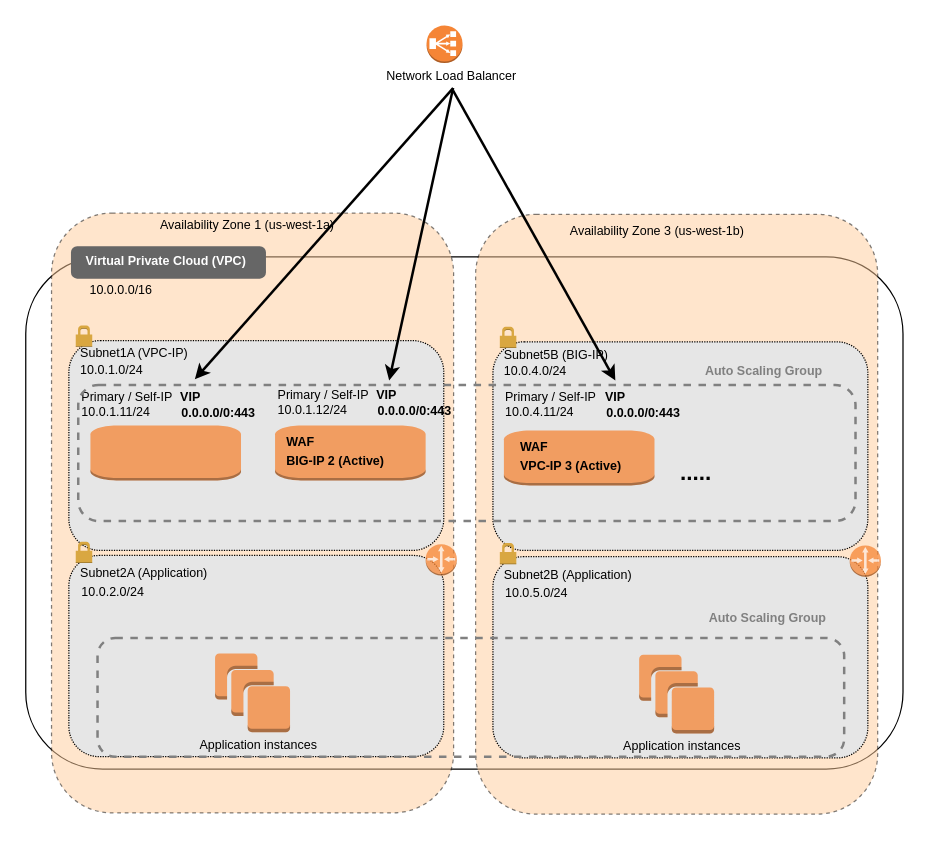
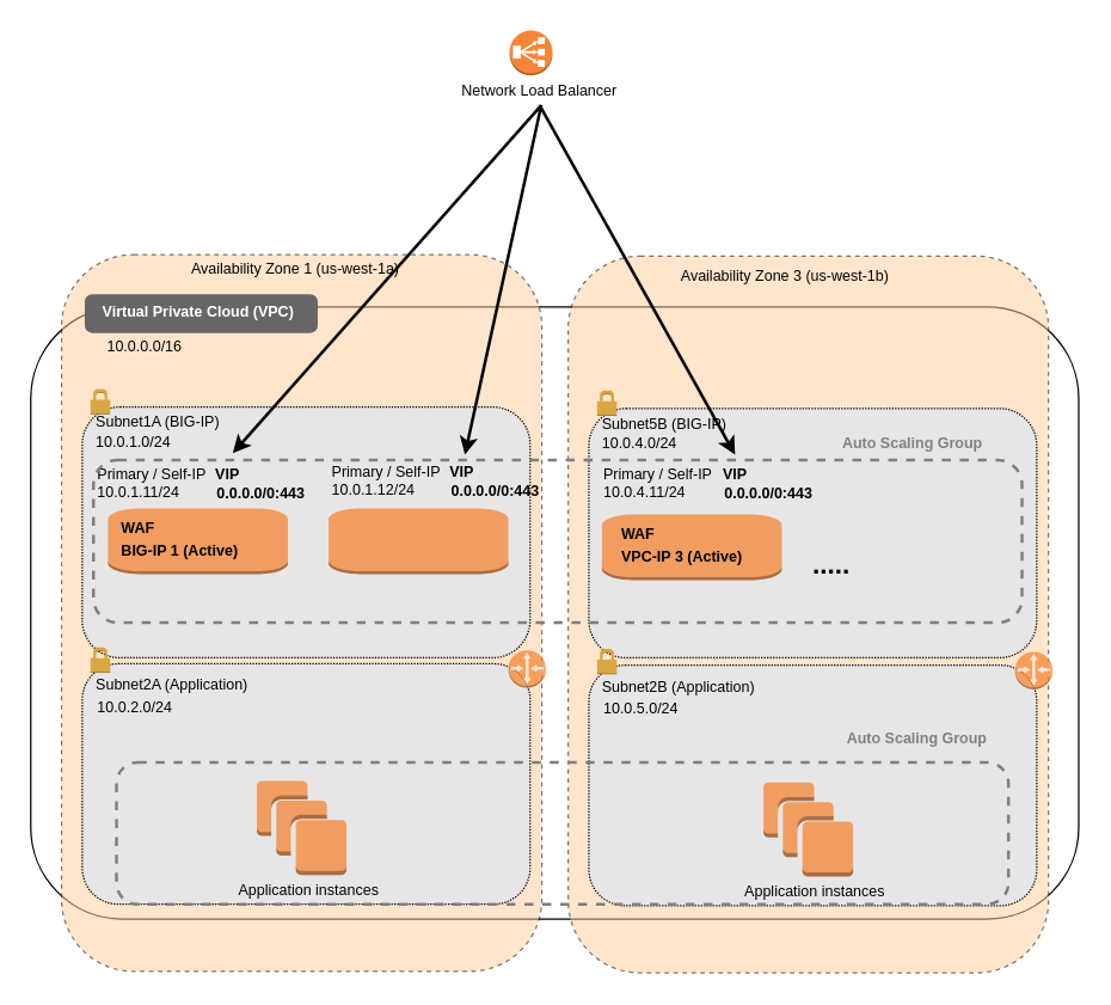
  <mxCell id="0" />
  <mxCell id="1" parent="0" />
  <mxCell id="2" value="" style="rounded=1;whiteSpace=wrap;html=1;" parent="1" vertex="1"><mxGeometry x="20" y="205" width="702" height="410" as="geometry" /></mxCell>
  <mxCell id="3" value="" style="rounded=1;whiteSpace=wrap;html=1;dashed=1;fillColor=#FFCC99;opacity=50;" parent="1" vertex="1"><mxGeometry x="40.63" y="170" width="321.75" height="480" as="geometry" /></mxCell>
  <mxCell id="4" value="" style="rounded=1;whiteSpace=wrap;html=1;dashed=1;dashPattern=1 1;fillColor=#E6E6E6;" parent="1" vertex="1"><mxGeometry x="54.5" y="272" width="300" height="168" as="geometry" /></mxCell>
  <mxCell id="5" value="" style="rounded=1;whiteSpace=wrap;html=1;dashed=1;dashPattern=1 1;fillColor=#E6E6E6;" parent="1" vertex="1"><mxGeometry x="54.5" y="444" width="300" height="161" as="geometry" /></mxCell>
  <mxCell id="6" value="&lt;font style=&quot;font-size: 10px&quot;&gt;Availability Zone 1 (us-west-1a)&lt;/font&gt;" style="text;html=1;align=center;verticalAlign=middle;resizable=0;points=[];autosize=1;" parent="1" vertex="1"><mxGeometry x="121.954" y="168.999" width="150" height="20" as="geometry" /></mxCell>
- <mxCell id="7" value="&lt;font style=&quot;font-size: 10px&quot;&gt;Subnet1A (VPC-IP)&lt;/font&gt;" style="text;html=1;align=left;verticalAlign=middle;resizable=0;points=[];autosize=1;" parent="1" vertex="1"><mxGeometry x="62.004" y="271.999" width="100" height="20" as="geometry" /></mxCell>
+ <mxCell id="7" value="&lt;font style=&quot;font-size: 10px&quot;&gt;Subnet1A (BIG-IP)&lt;/font&gt;" style="text;html=1;align=left;verticalAlign=middle;resizable=0;points=[];autosize=1;" parent="1" vertex="1"><mxGeometry x="62.004" y="271.999" width="100" height="20" as="geometry" /></mxCell>
  <mxCell id="8" value="&lt;font style=&quot;font-size: 10px&quot;&gt;10.0.1.0/24&lt;/font&gt;" style="text;html=1;align=left;verticalAlign=middle;resizable=0;points=[];autosize=1;" parent="1" vertex="1"><mxGeometry x="62.004" y="284.999" width="70" height="20" as="geometry" /></mxCell>
  <mxCell id="9" value="&lt;font style=&quot;font-size: 10px&quot;&gt;Subnet2A (Application)&lt;/font&gt;" style="text;html=1;align=left;verticalAlign=middle;resizable=0;points=[];autosize=1;" parent="1" vertex="1"><mxGeometry x="62.004" y="447.999" width="120" height="20" as="geometry" /></mxCell>
  <mxCell id="10" value="&lt;font style=&quot;font-size: 10px&quot;&gt;10.0.2.0/24&lt;/font&gt;" style="text;html=1;align=left;verticalAlign=middle;resizable=0;points=[];autosize=1;" parent="1" vertex="1"><mxGeometry x="63.054" y="463.499" width="70" height="20" as="geometry" /></mxCell>
  <mxCell id="11" value="&lt;font style=&quot;font-size: 10px&quot;&gt;10.0.0.0/16&lt;/font&gt;" style="text;html=1;align=center;verticalAlign=middle;resizable=0;points=[];autosize=1;" parent="1" vertex="1"><mxGeometry x="61.004" y="220.999" width="70" height="20" as="geometry" /></mxCell>
  <mxCell id="12" value="&lt;font style=&quot;font-size: 10px&quot;&gt;10.0.1.11/24&lt;/font&gt;" style="text;html=1;align=left;verticalAlign=middle;resizable=0;points=[];autosize=1;" parent="1" vertex="1"><mxGeometry x="63.054" y="318.999" width="70" height="20" as="geometry" /></mxCell>
  <mxCell id="13" value="&lt;font style=&quot;font-size: 10px&quot;&gt;Primary / Self-IP&lt;/font&gt;" style="text;html=1;align=left;verticalAlign=middle;resizable=0;points=[];autosize=1;" parent="1" vertex="1"><mxGeometry x="63.054" y="306.999" width="90" height="20" as="geometry" /></mxCell>
  <mxCell id="14" value="&lt;font style=&quot;font-size: 10px&quot;&gt;&lt;span&gt;0.0.0.0/0:443&lt;/span&gt;&lt;/font&gt;" style="text;html=1;align=left;verticalAlign=middle;resizable=0;points=[];autosize=1;fontStyle=1" parent="1" vertex="1"><mxGeometry x="143.054" y="319.999" width="70" height="20" as="geometry" /></mxCell>
  <mxCell id="15" value="&lt;span style=&quot;font-size: 10px&quot;&gt;VIP&lt;/span&gt;" style="text;html=1;align=left;verticalAlign=middle;resizable=0;points=[];autosize=1;fontStyle=1" parent="1" vertex="1"><mxGeometry x="142.054" y="306.999" width="30" height="20" as="geometry" /></mxCell>
  <mxCell id="16" value="" style="outlineConnect=0;dashed=0;verticalLabelPosition=bottom;verticalAlign=top;align=center;html=1;shape=mxgraph.aws3.router;fillColor=#F58536;dashPattern=1 1;strokeColor=#FF0000;strokeWidth=3;fontColor=#000000;opacity=75;" parent="1" vertex="1"><mxGeometry x="340" y="435" width="25" height="25" as="geometry" /></mxCell>
  <mxCell id="17" value="" style="outlineConnect=0;dashed=0;verticalLabelPosition=bottom;verticalAlign=top;align=center;html=1;shape=mxgraph.aws3.instance;fillColor=#F58534;dashPattern=1 1;strokeColor=#FF0000;strokeWidth=3;fontColor=#000000;opacity=75;" parent="1" vertex="1"><mxGeometry x="71.75" y="340" width="120.5" height="44" as="geometry" /></mxCell>
+ <mxCell id="18" value="&lt;font style=&quot;font-size: 10px&quot;&gt;&lt;b&gt;WAF&lt;br&gt;BIG-IP 1 (Active)&lt;br&gt;&lt;/b&gt;&lt;/font&gt;" style="text;html=1;align=left;verticalAlign=middle;resizable=0;points=[];autosize=1;" parent="1" vertex="1"><mxGeometry x="79.444" y="344.999" width="90" height="30" as="geometry" /></mxCell>
  <mxCell id="19" value="" style="outlineConnect=0;dashed=0;verticalLabelPosition=bottom;verticalAlign=top;align=center;html=1;shape=mxgraph.aws3.instances;fillColor=#F58534;dashPattern=1 1;strokeColor=#FF0000;strokeWidth=3;fontColor=#000000;opacity=75;" parent="1" vertex="1"><mxGeometry x="171.5" y="522.5" width="60" height="63" as="geometry" /></mxCell>
  <mxCell id="20" value="&lt;font style=&quot;font-size: 10px&quot;&gt;Application instances&lt;/font&gt;" style="text;html=1;align=center;verticalAlign=middle;resizable=0;points=[];autosize=1;" parent="1" vertex="1"><mxGeometry x="150.504" y="584.999" width="110" height="20" as="geometry" /></mxCell>
  <mxCell id="21" value="" style="rounded=1;whiteSpace=wrap;html=1;strokeWidth=3;fontColor=#000000;align=left;fillColor=#666666;strokeColor=#666666;" parent="1" vertex="1"><mxGeometry x="57.67" y="198" width="153.05" height="23" as="geometry" /></mxCell>
  <mxCell id="22" value="&lt;font style=&quot;font-size: 10px&quot;&gt;&lt;span&gt;&lt;b&gt;Virtual Private Cloud (VPC)&lt;/b&gt;&lt;/span&gt;&lt;/font&gt;" style="text;html=1;align=center;verticalAlign=middle;resizable=0;points=[];autosize=1;fontStyle=0;fontColor=#FFFFFF;" parent="1" vertex="1"><mxGeometry x="62.004" y="197.999" width="140" height="20" as="geometry" /></mxCell>
  <mxCell id="23" value="" style="dashed=0;html=1;shape=mxgraph.aws3.permissions;fillColor=#D9A741;dashed=0;strokeColor=#666666;strokeWidth=3;fontColor=#FFFFFF;align=left;" parent="1" vertex="1"><mxGeometry x="60" y="260" width="13.2" height="17" as="geometry" /></mxCell>
  <mxCell id="24" value="" style="dashed=0;html=1;shape=mxgraph.aws3.permissions;fillColor=#D9A741;dashed=0;strokeColor=#666666;strokeWidth=3;fontColor=#FFFFFF;align=left;" parent="1" vertex="1"><mxGeometry x="60" y="433" width="13.2" height="17" as="geometry" /></mxCell>
  <mxCell id="25" value="" style="rounded=1;whiteSpace=wrap;html=1;dashed=1;fillColor=#FFCC99;opacity=50;" parent="1" vertex="1"><mxGeometry x="380" y="171" width="321.75" height="480" as="geometry" /></mxCell>
  <mxCell id="26" value="" style="rounded=1;whiteSpace=wrap;html=1;dashed=1;dashPattern=1 1;fillColor=#E6E6E6;" parent="1" vertex="1"><mxGeometry x="393.87" y="273" width="300" height="167" as="geometry" /></mxCell>
  <mxCell id="27" value="" style="rounded=1;whiteSpace=wrap;html=1;dashed=1;dashPattern=1 1;fillColor=#E6E6E6;" parent="1" vertex="1"><mxGeometry x="393.87" y="445" width="300" height="161" as="geometry" /></mxCell>
  <mxCell id="28" value="&lt;font style=&quot;font-size: 10px&quot;&gt;Subnet5B (BIG-IP)&lt;/font&gt;" style="text;html=1;align=left;verticalAlign=middle;resizable=0;points=[];autosize=1;" parent="1" vertex="1"><mxGeometry x="401.374" y="272.999" width="100" height="20" as="geometry" /></mxCell>
  <mxCell id="29" value="&lt;font style=&quot;font-size: 10px&quot;&gt;10.0.4.0/24&lt;/font&gt;" style="text;html=1;align=left;verticalAlign=middle;resizable=0;points=[];autosize=1;" parent="1" vertex="1"><mxGeometry x="401.374" y="285.999" width="70" height="20" as="geometry" /></mxCell>
  <mxCell id="30" value="&lt;font style=&quot;font-size: 10px&quot;&gt;Subnet2B (Application)&lt;/font&gt;" style="text;html=1;align=left;verticalAlign=middle;resizable=0;points=[];autosize=1;" parent="1" vertex="1"><mxGeometry x="401.374" y="448.999" width="120" height="20" as="geometry" /></mxCell>
  <mxCell id="31" value="&lt;font style=&quot;font-size: 10px&quot;&gt;10.0.5.0/24&lt;/font&gt;" style="text;html=1;align=left;verticalAlign=middle;resizable=0;points=[];autosize=1;" parent="1" vertex="1"><mxGeometry x="402.424" y="464.499" width="70" height="20" as="geometry" /></mxCell>
  <mxCell id="32" value="" style="outlineConnect=0;dashed=0;verticalLabelPosition=bottom;verticalAlign=top;align=center;html=1;shape=mxgraph.aws3.router;fillColor=#F58536;dashPattern=1 1;strokeColor=#FF0000;strokeWidth=3;fontColor=#000000;opacity=75;" parent="1" vertex="1"><mxGeometry x="679.37" y="436" width="25" height="25" as="geometry" /></mxCell>
  <mxCell id="33" value="" style="outlineConnect=0;dashed=0;verticalLabelPosition=bottom;verticalAlign=top;align=center;html=1;shape=mxgraph.aws3.instance;fillColor=#F58534;dashPattern=1 1;strokeColor=#FF0000;strokeWidth=3;fontColor=#000000;opacity=75;" parent="1" vertex="1"><mxGeometry x="402.63" y="344" width="120.5" height="44" as="geometry" /></mxCell>
  <mxCell id="34" value="&lt;font style=&quot;font-size: 10px&quot;&gt;&lt;b&gt;WAF&lt;br&gt;VPC-IP 3 (Active)&lt;/b&gt;&lt;/font&gt;" style="text;html=1;align=left;verticalAlign=middle;resizable=0;points=[];autosize=1;" parent="1" vertex="1"><mxGeometry x="414.134" y="348.999" width="90" height="30" as="geometry" /></mxCell>
  <mxCell id="35" value="" style="outlineConnect=0;dashed=0;verticalLabelPosition=bottom;verticalAlign=top;align=center;html=1;shape=mxgraph.aws3.instances;fillColor=#F58534;dashPattern=1 1;strokeColor=#FF0000;strokeWidth=3;fontColor=#000000;opacity=75;" parent="1" vertex="1"><mxGeometry x="510.87" y="523.5" width="60" height="63" as="geometry" /></mxCell>
  <mxCell id="36" value="&lt;font style=&quot;font-size: 10px&quot;&gt;Application instances&lt;/font&gt;" style="text;html=1;align=center;verticalAlign=middle;resizable=0;points=[];autosize=1;" parent="1" vertex="1"><mxGeometry x="489.874" y="585.999" width="110" height="20" as="geometry" /></mxCell>
  <mxCell id="37" value="" style="dashed=0;html=1;shape=mxgraph.aws3.permissions;fillColor=#D9A741;dashed=0;strokeColor=#666666;strokeWidth=3;fontColor=#FFFFFF;align=left;" parent="1" vertex="1"><mxGeometry x="399.37" y="261" width="13.2" height="17" as="geometry" /></mxCell>
  <mxCell id="38" value="" style="dashed=0;html=1;shape=mxgraph.aws3.permissions;fillColor=#D9A741;dashed=0;strokeColor=#666666;strokeWidth=3;fontColor=#FFFFFF;align=left;" parent="1" vertex="1"><mxGeometry x="399.37" y="434" width="13.2" height="17" as="geometry" /></mxCell>
  <mxCell id="39" value="" style="endArrow=classic;html=1;strokeWidth=2;entryX=0.691;entryY=-0.032;entryDx=0;entryDy=0;entryPerimeter=0;" parent="1" target="45" edge="1"><mxGeometry width="50" height="50" relative="1" as="geometry"><mxPoint x="362" y="72" as="sourcePoint" /><mxPoint x="540" y="302" as="targetPoint" /></mxGeometry></mxCell>
  <mxCell id="40" value="" style="endArrow=classic;html=1;entryX=0.15;entryY=-0.041;entryDx=0;entryDy=0;entryPerimeter=0;strokeWidth=2;" parent="1" target="45" edge="1"><mxGeometry width="50" height="50" relative="1" as="geometry"><mxPoint x="362" y="70" as="sourcePoint" /><mxPoint x="460" y="85" as="targetPoint" /></mxGeometry></mxCell>
  <mxCell id="41" value="&lt;font style=&quot;font-size: 10px&quot;&gt;10.0.4.11/24&lt;/font&gt;" style="text;html=1;align=left;verticalAlign=middle;resizable=0;points=[];autosize=1;" parent="1" vertex="1"><mxGeometry x="402.424" y="318.999" width="70" height="20" as="geometry" /></mxCell>
  <mxCell id="42" value="&lt;font style=&quot;font-size: 10px&quot;&gt;Primary / Self-IP&lt;/font&gt;" style="text;html=1;align=left;verticalAlign=middle;resizable=0;points=[];autosize=1;" parent="1" vertex="1"><mxGeometry x="402.424" y="306.999" width="90" height="20" as="geometry" /></mxCell>
  <mxCell id="43" value="&lt;font style=&quot;font-size: 10px&quot;&gt;&lt;span&gt;0.0.0.0/0:443&lt;/span&gt;&lt;/font&gt;" style="text;html=1;align=left;verticalAlign=middle;resizable=0;points=[];autosize=1;fontStyle=1" parent="1" vertex="1"><mxGeometry x="483.004" y="319.999" width="70" height="20" as="geometry" /></mxCell>
  <mxCell id="44" value="&lt;span style=&quot;font-size: 10px&quot;&gt;VIP&lt;/span&gt;" style="text;html=1;align=left;verticalAlign=middle;resizable=0;points=[];autosize=1;fontStyle=1" parent="1" vertex="1"><mxGeometry x="482.004" y="306.999" width="30" height="20" as="geometry" /></mxCell>
  <mxCell id="45" value="" style="rounded=1;whiteSpace=wrap;html=1;fillColor=none;dashed=1;strokeColor=#808080;strokeWidth=2;" parent="1" vertex="1"><mxGeometry x="62" y="307.5" width="622" height="109" as="geometry" /></mxCell>
  <mxCell id="46" value="&lt;span style=&quot;font-size: 10px&quot;&gt;&lt;font color=&quot;#808080&quot;&gt;Auto Scaling Group&lt;/font&gt;&lt;/span&gt;" style="text;html=1;align=left;verticalAlign=middle;resizable=0;points=[];autosize=1;fontStyle=1" parent="1" vertex="1"><mxGeometry x="562.004" y="285.999" width="110" height="20" as="geometry" /></mxCell>
  <mxCell id="47" value="" style="outlineConnect=0;dashed=0;verticalLabelPosition=bottom;verticalAlign=top;align=center;html=1;shape=mxgraph.aws3.classic_load_balancer;fillColor=#F58536;gradientColor=none;aspect=fixed;" parent="1" vertex="1"><mxGeometry x="340.75" y="20" width="28.75" height="30" as="geometry" /></mxCell>
  <mxCell id="48" value="&lt;font style=&quot;font-size: 10px&quot;&gt;Network Load Balancer&lt;/font&gt;" style="text;html=1;align=left;verticalAlign=middle;resizable=0;points=[];autosize=1;" parent="1" vertex="1"><mxGeometry x="306.874" y="49.999" width="120" height="20" as="geometry" /></mxCell>
  <mxCell id="49" value="" style="outlineConnect=0;dashed=0;verticalLabelPosition=bottom;verticalAlign=top;align=center;html=1;shape=mxgraph.aws3.instance;fillColor=#F58534;dashPattern=1 1;strokeColor=#FF0000;strokeWidth=3;fontColor=#000000;opacity=75;" parent="1" vertex="1"><mxGeometry x="219.5" y="340" width="120.5" height="44" as="geometry" /></mxCell>
- <mxCell id="50" value="&lt;font style=&quot;font-size: 10px&quot;&gt;&lt;b&gt;WAF&lt;br&gt;BIG-IP 2 (Active)&lt;br&gt;&lt;/b&gt;&lt;/font&gt;" style="text;html=1;align=left;verticalAlign=middle;resizable=0;points=[];autosize=1;" parent="1" vertex="1"><mxGeometry x="227.194" y="344.999" width="90" height="30" as="geometry" /></mxCell>
  <mxCell id="51" value="&lt;font style=&quot;font-size: 10px&quot;&gt;10.0.1.12/24&lt;/font&gt;" style="text;html=1;align=left;verticalAlign=middle;resizable=0;points=[];autosize=1;" parent="1" vertex="1"><mxGeometry x="219.504" y="316.999" width="70" height="20" as="geometry" /></mxCell>
  <mxCell id="52" value="&lt;font style=&quot;font-size: 10px&quot;&gt;Primary / Self-IP&lt;/font&gt;" style="text;html=1;align=left;verticalAlign=middle;resizable=0;points=[];autosize=1;" parent="1" vertex="1"><mxGeometry x="219.504" y="304.999" width="90" height="20" as="geometry" /></mxCell>
  <mxCell id="53" value="&lt;font style=&quot;font-size: 10px&quot;&gt;&lt;span&gt;0.0.0.0/0:443&lt;/span&gt;&lt;/font&gt;" style="text;html=1;align=left;verticalAlign=middle;resizable=0;points=[];autosize=1;fontStyle=1" parent="1" vertex="1"><mxGeometry x="299.504" y="317.999" width="70" height="20" as="geometry" /></mxCell>
  <mxCell id="54" value="&lt;span style=&quot;font-size: 10px&quot;&gt;VIP&lt;/span&gt;" style="text;html=1;align=left;verticalAlign=middle;resizable=0;points=[];autosize=1;fontStyle=1" parent="1" vertex="1"><mxGeometry x="298.504" y="304.999" width="30" height="20" as="geometry" /></mxCell>
  <mxCell id="55" value="&lt;font style=&quot;font-size: 18px&quot;&gt;.....&lt;/font&gt;" style="text;html=1;align=left;verticalAlign=middle;resizable=0;points=[];autosize=1;fontStyle=1" parent="1" vertex="1"><mxGeometry x="542.004" y="367.999" width="40" height="20" as="geometry" /></mxCell>
  <mxCell id="56" value="" style="rounded=1;whiteSpace=wrap;html=1;fillColor=none;dashed=1;strokeColor=#808080;strokeWidth=2;" parent="1" vertex="1"><mxGeometry x="77.44" y="510" width="597.5" height="95" as="geometry" /></mxCell>
  <mxCell id="57" value="&lt;span style=&quot;font-size: 10px&quot;&gt;&lt;font color=&quot;#808080&quot;&gt;Auto Scaling Group&lt;/font&gt;&lt;/span&gt;" style="text;html=1;align=left;verticalAlign=middle;resizable=0;points=[];autosize=1;fontStyle=1" parent="1" vertex="1"><mxGeometry x="564.944" y="484.499" width="110" height="20" as="geometry" /></mxCell>
  <mxCell id="58" value="" style="endArrow=classic;html=1;strokeWidth=2;entryX=0.4;entryY=-0.032;entryDx=0;entryDy=0;entryPerimeter=0;" parent="1" target="45" edge="1"><mxGeometry width="50" height="50" relative="1" as="geometry"><mxPoint x="362" y="70" as="sourcePoint" /><mxPoint x="295.014" y="291.999" as="targetPoint" /></mxGeometry></mxCell>
  <mxCell id="59" value="&lt;font style=&quot;font-size: 10px&quot;&gt;Availability Zone 3 (us-west-1b)&lt;/font&gt;" style="text;html=1;align=center;verticalAlign=middle;resizable=0;points=[];autosize=1;" parent="1" vertex="1"><mxGeometry x="449.874" y="173.999" width="150" height="20" as="geometry" /></mxCell>
